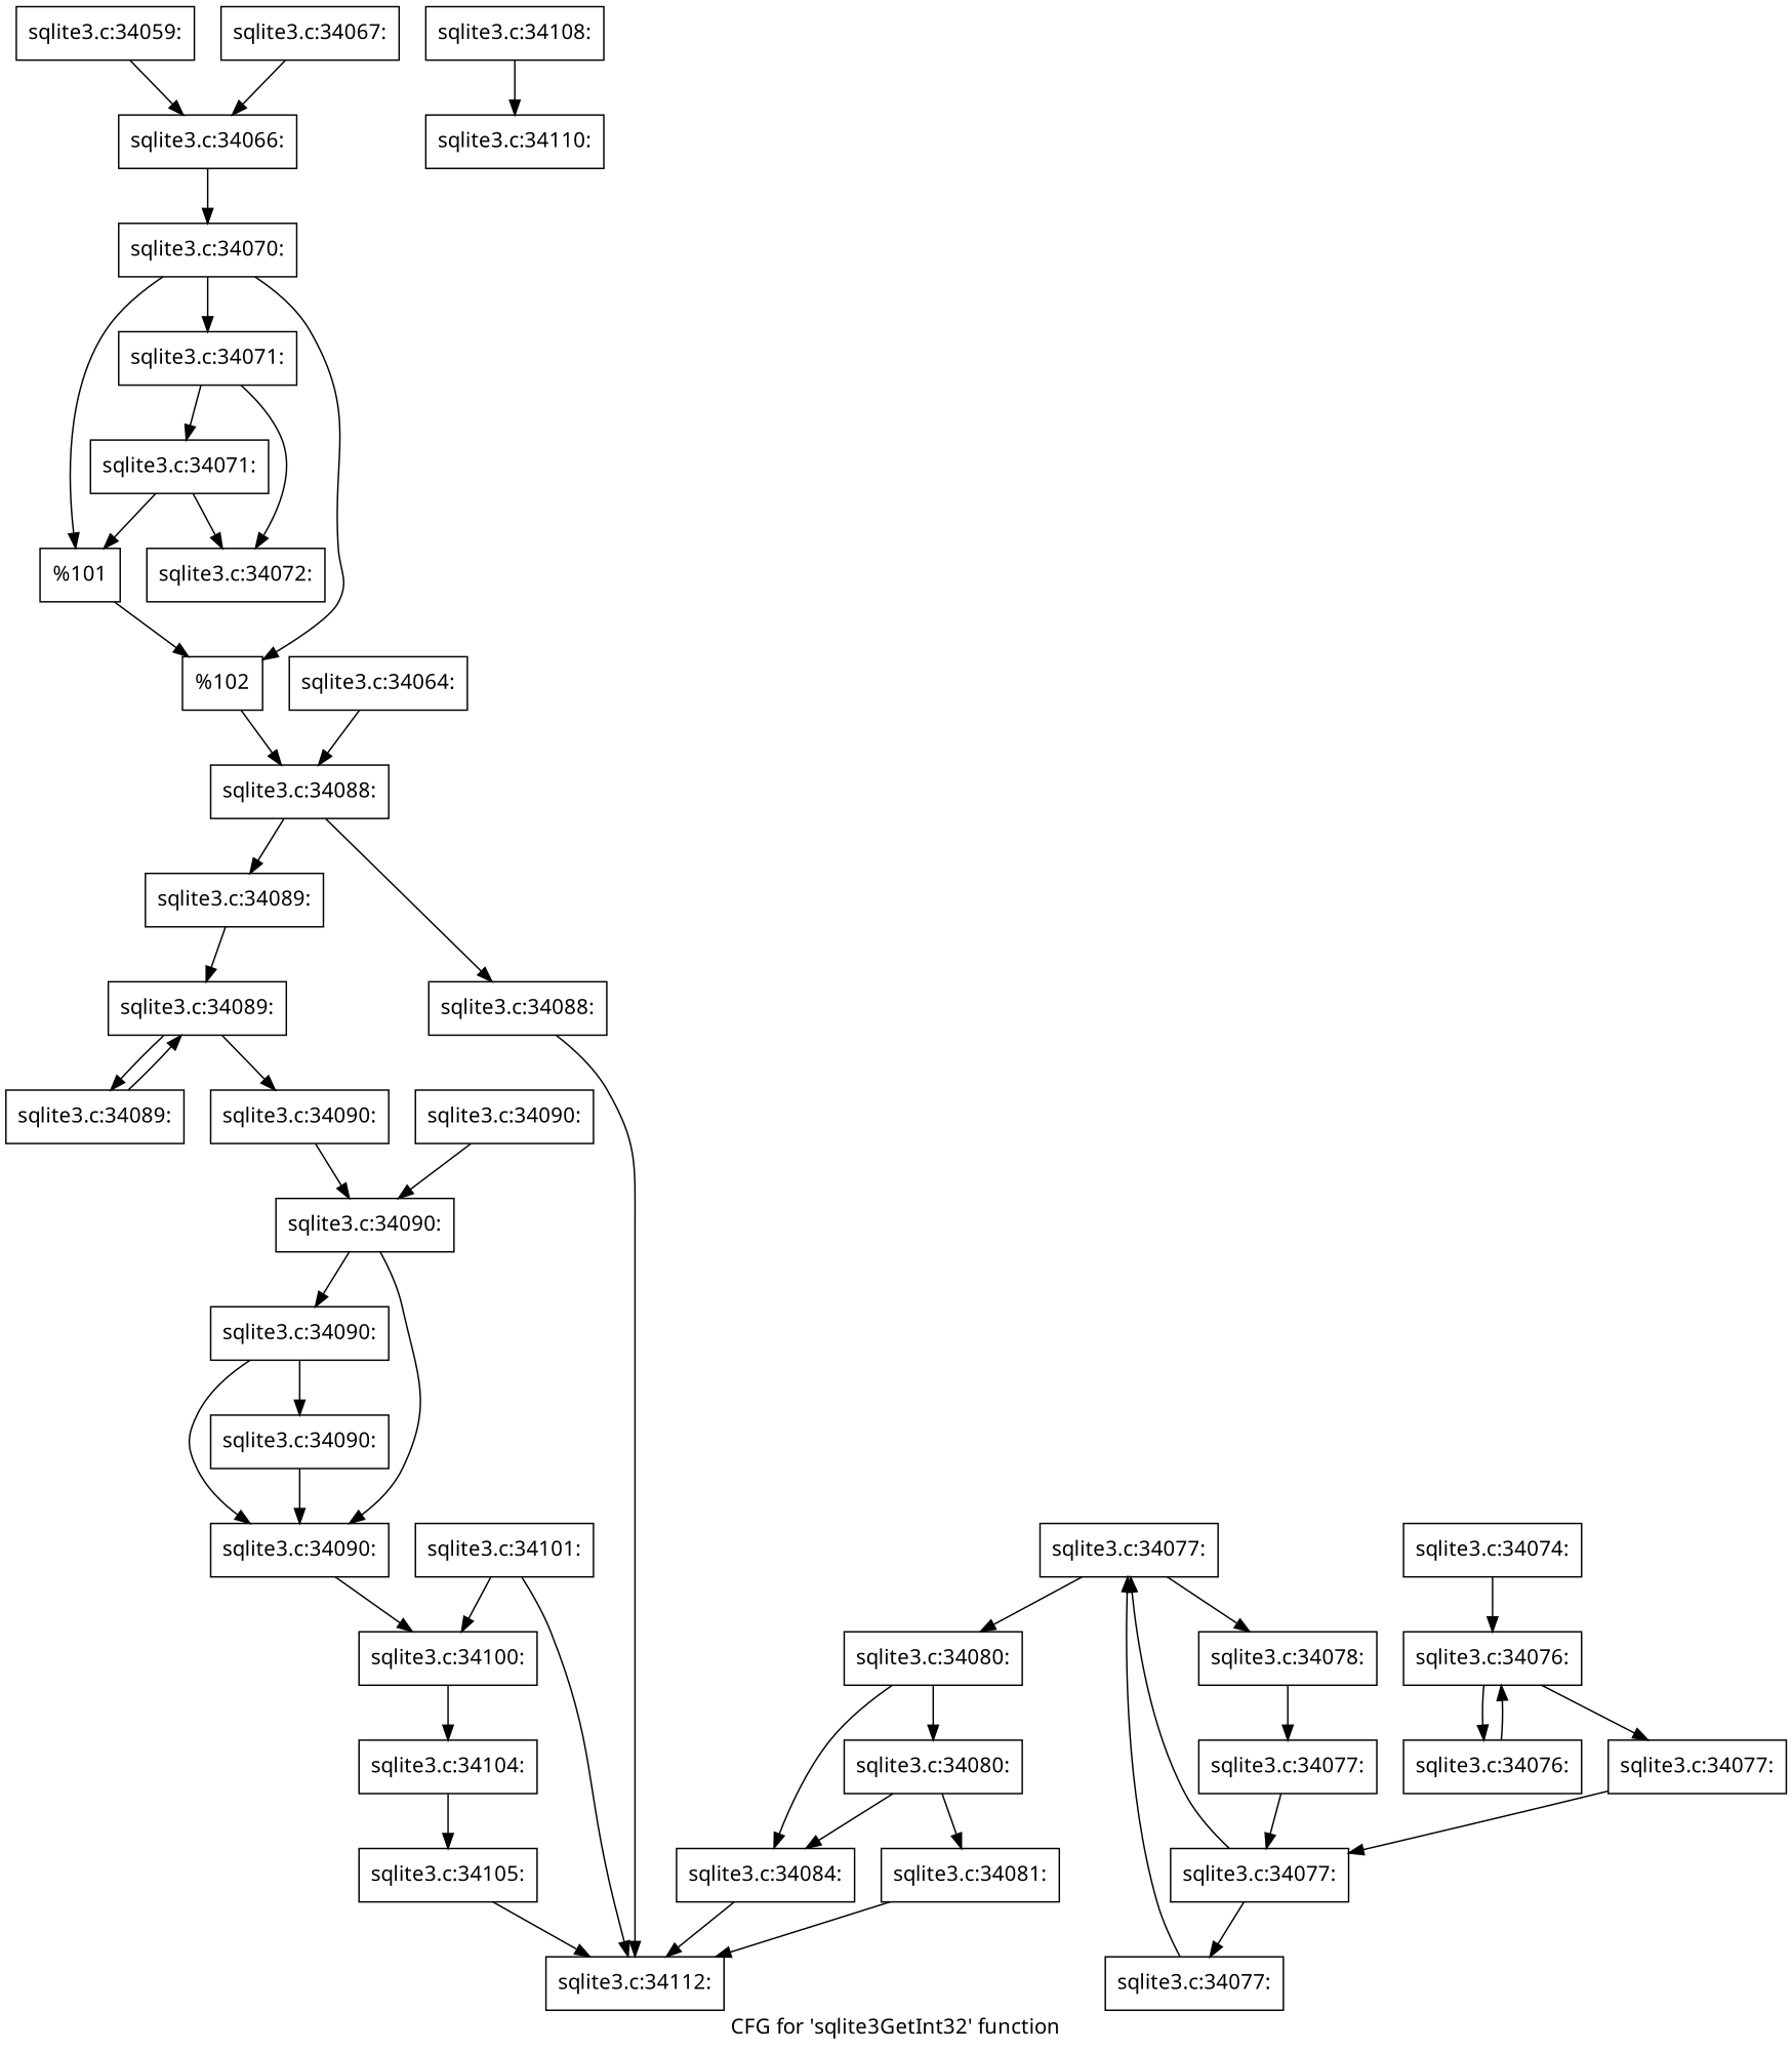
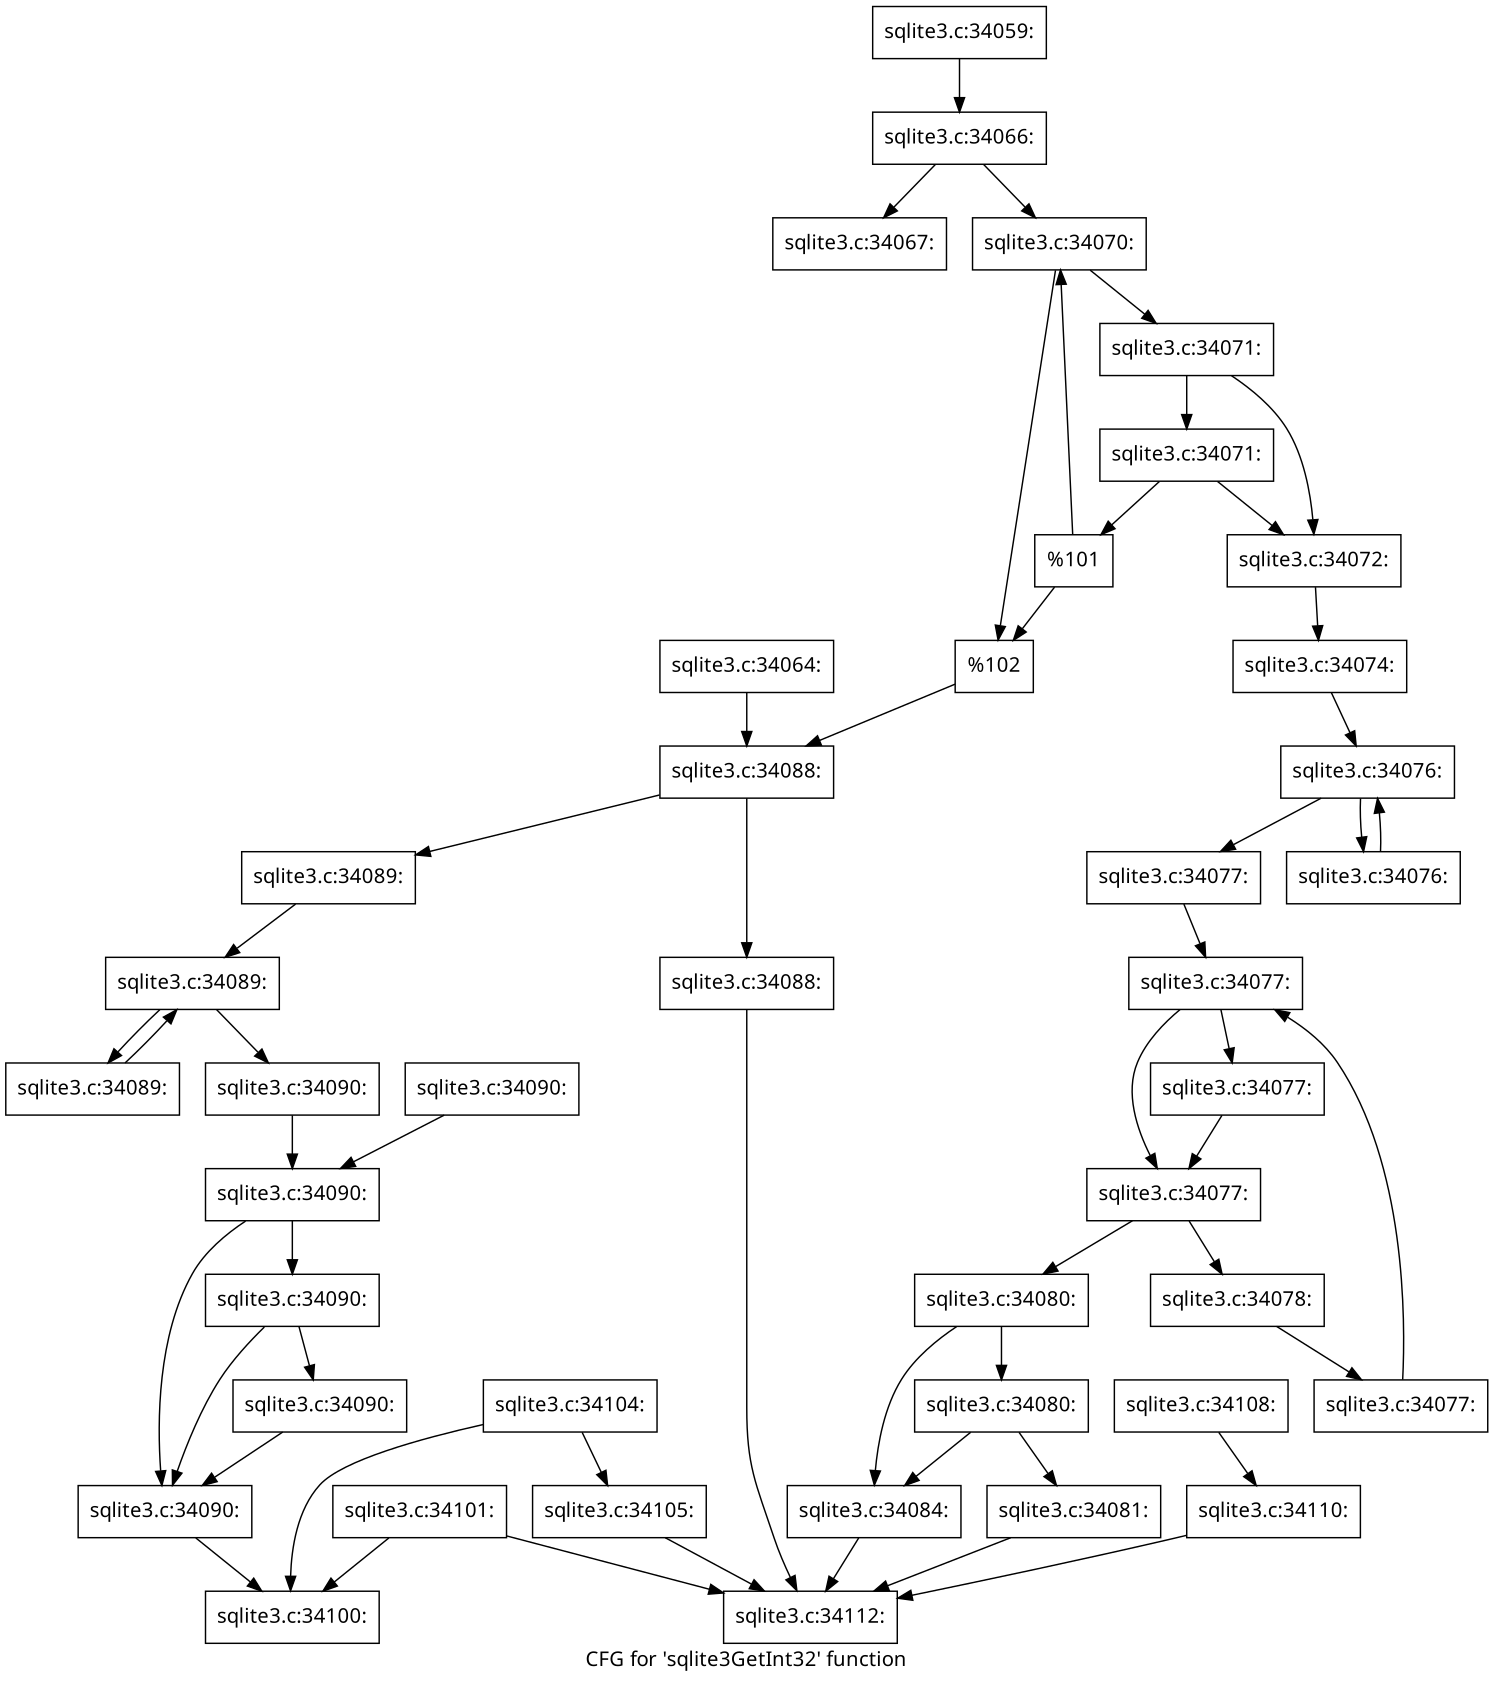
  digraph {
    fontname="Noto Sans"
    label="CFG for 'sqlite3GetInt32' function"
    node [fontname="Noto Sans" shape=record]
    edge [fontname="Noto Sans"]
    n1 [label="{sqlite3.c:34059:}"]
    n2 [label="{sqlite3.c:34066:}"]
    n3 [label="{sqlite3.c:34064:}"]
    n4 [label="{sqlite3.c:34088:}"]
    n5 [label="{sqlite3.c:34067:}"]
    n6 [label="{sqlite3.c:34070:}"]
    n7 [label="{sqlite3.c:34089:}"]
    n8 [label="{sqlite3.c:34088:}"]
    n9 [label="{%102}"]
    n10 [label="{sqlite3.c:34071:}"]
    n11 [label="{%101}"]
    n12 [label="{sqlite3.c:34089:}"]
    n13 [label="{sqlite3.c:34112:}"]
    n14 [label="{sqlite3.c:34072:}"]
    n15 [label="{sqlite3.c:34071:}"]
    n16 [label="{sqlite3.c:34074:}"]
    n17 [label="{sqlite3.c:34076:}"]
    n18 [label="{sqlite3.c:34076:}"]
    n19 [label="{sqlite3.c:34077:}"]
    n20 [label="{sqlite3.c:34077:}"]
    n21 [label="{sqlite3.c:34077:}"]
    n22 [label="{sqlite3.c:34077:}"]
    n23 [label="{sqlite3.c:34078:}"]
    n24 [label="{sqlite3.c:34080:}"]
    n25 [label="{sqlite3.c:34077:}"]
    n26 [label="{sqlite3.c:34080:}"]
    n27 [label="{sqlite3.c:34084:}"]
    n28 [label="{sqlite3.c:34081:}"]
    n29 [label="{sqlite3.c:34089:}"]
    n30 [label="{sqlite3.c:34090:}"]
    n31 [label="{sqlite3.c:34090:}"]
    n32 [label="{sqlite3.c:34090:}"]
    n33 [label="{sqlite3.c:34090:}"]
    n34 [label="{sqlite3.c:34090:}"]
    n35 [label="{sqlite3.c:34100:}"]
    n36 [label="{sqlite3.c:34104:}"]
    n37 [label="{sqlite3.c:34090:}"]
    n38 [label="{sqlite3.c:34101:}"]
    n39 [label="{sqlite3.c:34105:}"]
    n40 [label="{sqlite3.c:34108:}"]
    n41 [label="{sqlite3.c:34110:}"]
    n1 -> n2
-   n5 -> n2
+   n2 -> n5
    n2 -> n6
    n3 -> n4
    n4 -> n7
    n4 -> n8
    n6 -> n9
    n6 -> n10
-   n6 -> n11
+   n11 -> n6
    n7 -> n12
    n8 -> n13
    n9 -> n4
    n10 -> n14
    n10 -> n15
    n11 -> n9
    n12 -> n29
    n12 -> n30
+   n14 -> n16
    n15 -> n11
    n15 -> n14
    n16 -> n17
    n17 -> n18
    n17 -> n19
    n18 -> n17
    n19 -> n20
    n20 -> n21
    n20 -> n22
    n21 -> n22
    n22 -> n23
    n22 -> n24
    n23 -> n25
    n24 -> n26
    n24 -> n27
    n25 -> n20
    n26 -> n27
    n26 -> n28
    n27 -> n13
    n28 -> n13
    n29 -> n12
    n30 -> n31
    n31 -> n32
    n31 -> n33
    n32 -> n33
    n32 -> n34
    n33 -> n35
    n34 -> n33
-   n35 -> n36
+   n36 -> n35
    n36 -> n39
    n37 -> n31
    n38 -> n13
    n38 -> n35
    n39 -> n13
    n40 -> n41
+   n41 -> n13
  }
